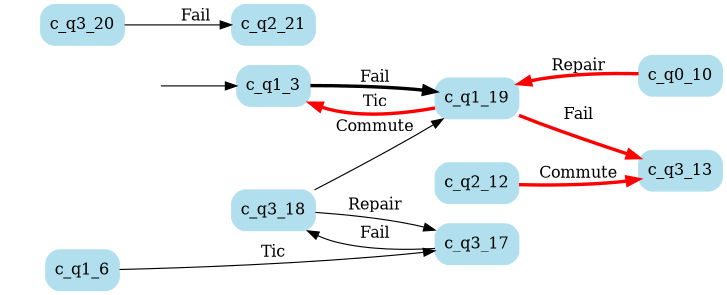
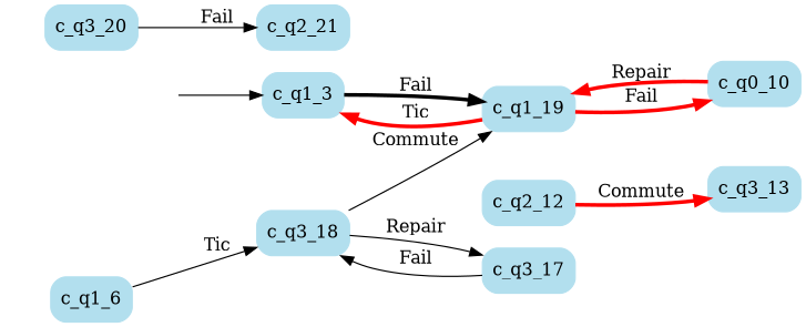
  digraph {
    rankdir=LR
    node [style="rounded, filled" color=lightblue2 shape=box]
    start_c_q1_3 [style=invisible color="" shape=""]
    n2 [label=c_q1_3]
    n3 [label=c_q1_19]
    n4 [label=c_q2_12]
    n5 [label=c_q3_13]
    n6 [label=c_q0_10]
    n7 [label=c_q3_20]
    n8 [label=c_q2_21]
    n9 [label=c_q3_17]
    n10 [label=c_q3_18]
    n11 [label=c_q1_6]
    start_c_q1_3 -> n2
    n2 -> n3 [color=black label=Fail penwidth=3]
    n3 -> n2 [color=red label=Tic penwidth=3]
-   n3 -> n5 [color=red label=Fail penwidth=3]
+   n3 -> n6 [color=red label=Fail penwidth=3]
    n4 -> n5 [color=red label=Commute penwidth=3]
    n6 -> n3 [color=red label=Repair penwidth=3]
    n7 -> n8 [label=Fail]
    n9 -> n10 [label=Fail]
    n10 -> n3 [label=Commute]
    n10 -> n9 [label=Repair]
-   n11 -> n9 [label=Tic]
+   n11 -> n10 [label=Tic]
  }
